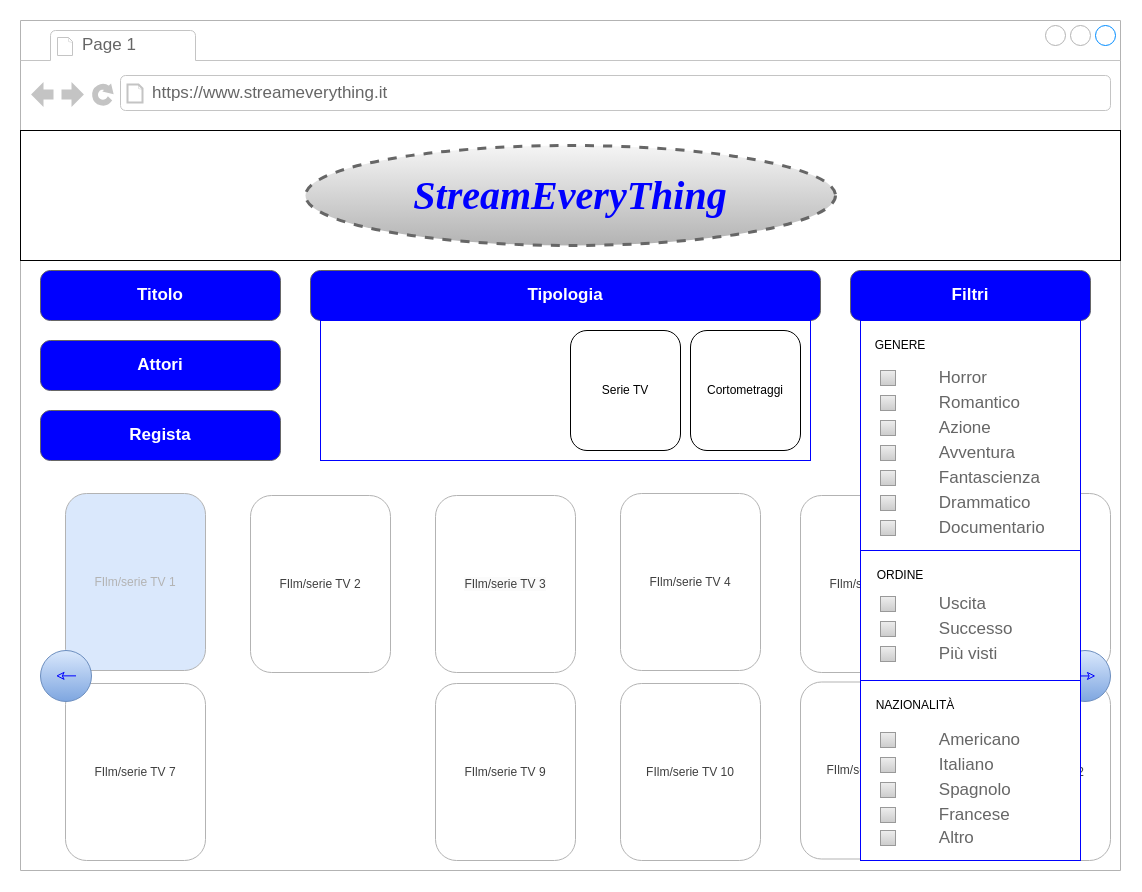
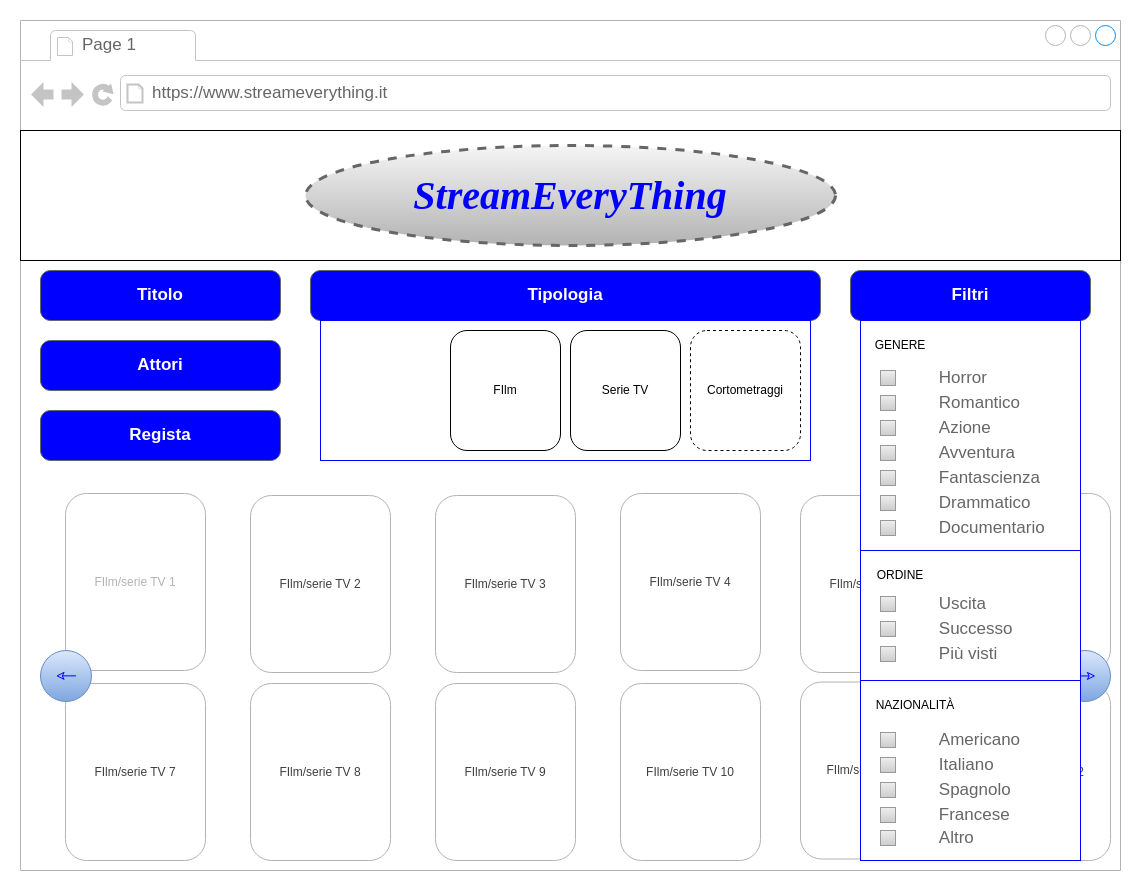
  <mxCell id="0" />
  <mxCell id="1" parent="0" />
  <mxCell id="2" value="" style="strokeWidth=1;shadow=0;dashed=0;align=center;html=1;shape=mxgraph.mockup.containers.browserWindow;rSize=0;strokeColor=#B3B3B3;strokeColor2=#008cff;strokeColor3=#c4c4c4;mainText=,;recursiveResize=0;gradientColor=none;" parent="1" vertex="1"><mxGeometry width="1100" height="850" as="geometry" x="20" y="20" /></mxCell>
  <mxCell id="3" value="&lt;span style=&quot;color: rgb(63, 63, 63);&quot;&gt;FIlm/serie TV 11&lt;/span&gt;" style="rounded=1;whiteSpace=wrap;html=1;fontColor=#B3B3B3;strokeColor=#B3B3B3;" parent="2" vertex="1"><mxGeometry x="780" y="661.5" width="140" height="177" as="geometry" /></mxCell>
  <mxCell id="4" value="&lt;span style=&quot;color: rgb(63, 63, 63);&quot;&gt;FIlm/serie TV 12&lt;/span&gt;" style="rounded=1;whiteSpace=wrap;html=1;fontColor=#B3B3B3;strokeColor=#B3B3B3;" parent="2" vertex="1"><mxGeometry x="950" y="663" width="140" height="177" as="geometry" /></mxCell>
  <mxCell id="5" value="&lt;span style=&quot;color: rgb(63, 63, 63);&quot;&gt;FIlm/serie TV 5&lt;/span&gt;" style="rounded=1;whiteSpace=wrap;html=1;fontColor=#B3B3B3;strokeColor=#B3B3B3;" parent="2" vertex="1"><mxGeometry x="780" y="475" width="140" height="177" as="geometry" /></mxCell>
  <mxCell id="6" value="&lt;span style=&quot;color: rgb(63, 63, 63);&quot;&gt;FIlm/serie TV 6&lt;/span&gt;" style="rounded=1;whiteSpace=wrap;html=1;fontColor=#B3B3B3;strokeColor=#B3B3B3;" parent="2" vertex="1"><mxGeometry x="950" y="473" width="140" height="177" as="geometry" /></mxCell>
  <mxCell id="7" value="" style="ellipse;whiteSpace=wrap;html=1;aspect=fixed;strokeColor=#6c8ebf;fillColor=#dae8fc;gradientColor=#7ea6e0;" parent="2" vertex="1"><mxGeometry x="1039" y="630" width="51" height="51" as="geometry" /></mxCell>
  <mxCell id="8" value="Page 1" style="strokeWidth=1;shadow=0;dashed=0;align=center;html=1;shape=mxgraph.mockup.containers.anchor;fontSize=17;fontColor=#666666;align=left;whiteSpace=wrap;" parent="2" vertex="1"><mxGeometry x="60" y="12" width="110" height="26" as="geometry" /></mxCell>
  <mxCell id="9" value="https://www.streameverything.it" style="strokeWidth=1;shadow=0;dashed=0;align=center;html=1;shape=mxgraph.mockup.containers.anchor;rSize=0;fontSize=17;fontColor=#666666;align=left;" parent="2" vertex="1"><mxGeometry x="130" y="60" width="250" height="26" as="geometry" /></mxCell>
  <mxCell id="10" value="Titolo" style="strokeWidth=1;shadow=0;dashed=0;align=center;html=1;shape=mxgraph.mockup.buttons.button;strokeColor=#666666;fontColor=#ffffff;mainText=;buttonStyle=round;fontSize=17;fontStyle=1;fillColor=#0000FF;whiteSpace=wrap;" parent="2" vertex="1"><mxGeometry x="20" y="250" width="240" height="50" as="geometry" /></mxCell>
  <mxCell id="11" value="Attori" style="strokeWidth=1;shadow=0;dashed=0;align=center;html=1;shape=mxgraph.mockup.buttons.button;strokeColor=#666666;fontColor=#ffffff;mainText=;buttonStyle=round;fontSize=17;fontStyle=1;fillColor=#0000FF;whiteSpace=wrap;" parent="2" vertex="1"><mxGeometry x="20" y="320" width="240" height="50" as="geometry" /></mxCell>
  <mxCell id="12" value="Regista" style="strokeWidth=1;shadow=0;dashed=0;align=center;html=1;shape=mxgraph.mockup.buttons.button;strokeColor=#666666;fontColor=#ffffff;mainText=;buttonStyle=round;fontSize=17;fontStyle=1;fillColor=#0000FF;whiteSpace=wrap;" parent="2" vertex="1"><mxGeometry x="20" y="390" width="240" height="50" as="geometry" /></mxCell>
  <mxCell id="13" value="Tipologia" style="strokeWidth=1;shadow=0;dashed=0;align=center;html=1;shape=mxgraph.mockup.buttons.button;strokeColor=#666666;fontColor=#ffffff;mainText=;buttonStyle=round;fontSize=17;fontStyle=1;fillColor=#0000FF;whiteSpace=wrap;" parent="2" vertex="1"><mxGeometry x="290" y="250" width="510" height="50" as="geometry" /></mxCell>
  <mxCell id="14" value="Filtri" style="strokeWidth=1;shadow=0;dashed=0;align=center;html=1;shape=mxgraph.mockup.buttons.button;strokeColor=#666666;fontColor=#ffffff;mainText=;buttonStyle=round;fontSize=17;fontStyle=1;fillColor=#0000FF;whiteSpace=wrap;" parent="2" vertex="1"><mxGeometry x="830" y="250" width="240" height="50" as="geometry" /></mxCell>
  <mxCell id="15" value="" style="rounded=0;whiteSpace=wrap;html=1;strokeColor=#0000FF;" parent="2" vertex="1"><mxGeometry x="300" y="300" width="490" height="140" as="geometry" /></mxCell>
  <mxCell id="16" value="" style="rounded=0;whiteSpace=wrap;html=1;strokeColor=#0000FF;" parent="2" vertex="1"><mxGeometry x="840" y="300" width="220" height="510" as="geometry" /></mxCell>
+ <mxCell id="17" value="FIlm" style="rounded=1;whiteSpace=wrap;html=1;" parent="2" vertex="1"><mxGeometry x="430" y="310" width="110" height="120" as="geometry" /></mxCell>
  <mxCell id="18" value="Serie TV" style="rounded=1;whiteSpace=wrap;html=1;" parent="2" vertex="1"><mxGeometry x="550" y="310" width="110" height="120" as="geometry" /></mxCell>
- <mxCell id="19" value="Cortometraggi" style="rounded=1;whiteSpace=wrap;html=1;" parent="2" vertex="1"><mxGeometry x="670" y="310" width="110" height="120" as="geometry" /></mxCell>
+ <mxCell id="19" value="Cortometraggi" style="rounded=1;whiteSpace=wrap;html=1;dashed=1;" parent="2" vertex="1"><mxGeometry x="670" y="310" width="110" height="120" as="geometry" /></mxCell>
  <mxCell id="20" value="" style="rounded=0;whiteSpace=wrap;html=1;strokeColor=#0000FF;" parent="2" vertex="1"><mxGeometry x="840" y="300" width="220" height="230" as="geometry" /></mxCell>
  <mxCell id="21" value="&lt;span style=&quot;white-space: pre;&quot;&gt;&#09;&lt;/span&gt;Horror" style="strokeWidth=1;shadow=0;dashed=0;align=center;html=1;shape=mxgraph.mockup.forms.rrect;rSize=0;fillColor=#eeeeee;strokeColor=#999999;gradientColor=#cccccc;align=left;spacingLeft=4;fontSize=17;fontColor=#666666;labelPosition=right;" parent="2" vertex="1"><mxGeometry x="860" y="350" width="15" height="15" as="geometry" /></mxCell>
  <mxCell id="22" value="&lt;span style=&quot;white-space: pre;&quot;&gt;&#09;&lt;/span&gt;Romantico" style="strokeWidth=1;shadow=0;dashed=0;align=center;html=1;shape=mxgraph.mockup.forms.rrect;rSize=0;fillColor=#eeeeee;strokeColor=#999999;gradientColor=#cccccc;align=left;spacingLeft=4;fontSize=17;fontColor=#666666;labelPosition=right;" parent="2" vertex="1"><mxGeometry x="860" y="375" width="15" height="15" as="geometry" /></mxCell>
  <mxCell id="23" value="&lt;span style=&quot;white-space: pre;&quot;&gt;&#09;&lt;/span&gt;Azione" style="strokeWidth=1;shadow=0;dashed=0;align=center;html=1;shape=mxgraph.mockup.forms.rrect;rSize=0;fillColor=#eeeeee;strokeColor=#999999;gradientColor=#cccccc;align=left;spacingLeft=4;fontSize=17;fontColor=#666666;labelPosition=right;" parent="2" vertex="1"><mxGeometry x="860" y="400" width="15" height="15" as="geometry" /></mxCell>
  <mxCell id="24" value="&lt;span style=&quot;white-space: pre;&quot;&gt;&#09;&lt;/span&gt;Avventura" style="strokeWidth=1;shadow=0;dashed=0;align=center;html=1;shape=mxgraph.mockup.forms.rrect;rSize=0;fillColor=#eeeeee;strokeColor=#999999;gradientColor=#cccccc;align=left;spacingLeft=4;fontSize=17;fontColor=#666666;labelPosition=right;" parent="2" vertex="1"><mxGeometry x="860" y="425" width="15" height="15" as="geometry" /></mxCell>
  <mxCell id="25" value="&lt;span style=&quot;white-space: pre;&quot;&gt;&#09;&lt;/span&gt;Fantascienza" style="strokeWidth=1;shadow=0;dashed=0;align=center;html=1;shape=mxgraph.mockup.forms.rrect;rSize=0;fillColor=#eeeeee;strokeColor=#999999;gradientColor=#cccccc;align=left;spacingLeft=4;fontSize=17;fontColor=#666666;labelPosition=right;" parent="2" vertex="1"><mxGeometry x="860" y="450" width="15" height="15" as="geometry" /></mxCell>
  <mxCell id="26" value="&lt;span style=&quot;white-space: pre;&quot;&gt;&#09;&lt;/span&gt;Drammatico" style="strokeWidth=1;shadow=0;dashed=0;align=center;html=1;shape=mxgraph.mockup.forms.rrect;rSize=0;fillColor=#eeeeee;strokeColor=#999999;gradientColor=#cccccc;align=left;spacingLeft=4;fontSize=17;fontColor=#666666;labelPosition=right;" parent="2" vertex="1"><mxGeometry x="860" y="475" width="15" height="15" as="geometry" /></mxCell>
  <mxCell id="27" value="GENERE" style="text;html=1;align=center;verticalAlign=middle;whiteSpace=wrap;rounded=0;" parent="2" vertex="1"><mxGeometry x="850" y="310" width="60" height="30" as="geometry" /></mxCell>
  <mxCell id="28" value="&lt;span style=&quot;white-space: pre;&quot;&gt;&#09;&lt;/span&gt;Documentario" style="strokeWidth=1;shadow=0;dashed=0;align=center;html=1;shape=mxgraph.mockup.forms.rrect;rSize=0;fillColor=#eeeeee;strokeColor=#999999;gradientColor=#cccccc;align=left;spacingLeft=4;fontSize=17;fontColor=#666666;labelPosition=right;" parent="2" vertex="1"><mxGeometry x="860" y="500" width="15" height="15" as="geometry" /></mxCell>
  <mxCell id="29" value="&lt;span style=&quot;white-space: pre;&quot;&gt;&#09;&lt;/span&gt;Uscita" style="strokeWidth=1;shadow=0;dashed=0;align=center;html=1;shape=mxgraph.mockup.forms.rrect;rSize=0;fillColor=#eeeeee;strokeColor=#999999;gradientColor=#cccccc;align=left;spacingLeft=4;fontSize=17;fontColor=#666666;labelPosition=right;" parent="2" vertex="1"><mxGeometry x="860" y="576" width="15" height="15" as="geometry" /></mxCell>
  <mxCell id="30" value="" style="rounded=0;whiteSpace=wrap;html=1;strokeColor=#0000FF;" parent="2" vertex="1"><mxGeometry x="840" y="660" width="220" height="180" as="geometry" /></mxCell>
  <mxCell id="31" value="&lt;span style=&quot;white-space: pre;&quot;&gt;&#09;&lt;/span&gt;Successo" style="strokeWidth=1;shadow=0;dashed=0;align=center;html=1;shape=mxgraph.mockup.forms.rrect;rSize=0;fillColor=#eeeeee;strokeColor=#999999;gradientColor=#cccccc;align=left;spacingLeft=4;fontSize=17;fontColor=#666666;labelPosition=right;" parent="2" vertex="1"><mxGeometry x="860" y="601" width="15" height="15" as="geometry" /></mxCell>
  <mxCell id="32" value="&lt;span style=&quot;white-space: pre;&quot;&gt;&#09;&lt;/span&gt;Più visti" style="strokeWidth=1;shadow=0;dashed=0;align=center;html=1;shape=mxgraph.mockup.forms.rrect;rSize=0;fillColor=#eeeeee;strokeColor=#999999;gradientColor=#cccccc;align=left;spacingLeft=4;fontSize=17;fontColor=#666666;labelPosition=right;" parent="2" vertex="1"><mxGeometry x="860" y="626" width="15" height="15" as="geometry" /></mxCell>
  <mxCell id="33" value="&lt;span style=&quot;white-space: pre;&quot;&gt;&#09;&lt;/span&gt;Americano" style="strokeWidth=1;shadow=0;dashed=0;align=center;html=1;shape=mxgraph.mockup.forms.rrect;rSize=0;fillColor=#eeeeee;strokeColor=#999999;gradientColor=#cccccc;align=left;spacingLeft=4;fontSize=17;fontColor=#666666;labelPosition=right;" parent="2" vertex="1"><mxGeometry x="860" y="712" width="15" height="15" as="geometry" /></mxCell>
  <mxCell id="34" value="&lt;span style=&quot;white-space: pre;&quot;&gt;&#09;&lt;/span&gt;Italiano" style="strokeWidth=1;shadow=0;dashed=0;align=center;html=1;shape=mxgraph.mockup.forms.rrect;rSize=0;fillColor=#eeeeee;strokeColor=#999999;gradientColor=#cccccc;align=left;spacingLeft=4;fontSize=17;fontColor=#666666;labelPosition=right;" parent="2" vertex="1"><mxGeometry x="860" y="737" width="15" height="15" as="geometry" /></mxCell>
  <mxCell id="35" value="&lt;span style=&quot;white-space: pre;&quot;&gt;&#09;&lt;/span&gt;Spagnolo" style="strokeWidth=1;shadow=0;dashed=0;align=center;html=1;shape=mxgraph.mockup.forms.rrect;rSize=0;fillColor=#eeeeee;strokeColor=#999999;gradientColor=#cccccc;align=left;spacingLeft=4;fontSize=17;fontColor=#666666;labelPosition=right;" parent="2" vertex="1"><mxGeometry x="860" y="762" width="15" height="15" as="geometry" /></mxCell>
  <mxCell id="36" value="&lt;span style=&quot;white-space: pre;&quot;&gt;&#09;&lt;/span&gt;Francese" style="strokeWidth=1;shadow=0;dashed=0;align=center;html=1;shape=mxgraph.mockup.forms.rrect;rSize=0;fillColor=#eeeeee;strokeColor=#999999;gradientColor=#cccccc;align=left;spacingLeft=4;fontSize=17;fontColor=#666666;labelPosition=right;" parent="2" vertex="1"><mxGeometry x="860" y="787" width="15" height="15" as="geometry" /></mxCell>
  <mxCell id="37" value="ORDINE" style="text;html=1;align=center;verticalAlign=middle;whiteSpace=wrap;rounded=0;" parent="2" vertex="1"><mxGeometry x="850" y="540" width="60" height="30" as="geometry" /></mxCell>
  <mxCell id="38" value="NAZIONALITÀ" style="text;html=1;align=center;verticalAlign=middle;whiteSpace=wrap;rounded=0;" parent="2" vertex="1"><mxGeometry x="850" y="670" width="90" height="30" as="geometry" /></mxCell>
  <mxCell id="39" value="&lt;span style=&quot;white-space: pre;&quot;&gt;&#09;&lt;/span&gt;Altro" style="strokeWidth=1;shadow=0;dashed=0;align=center;html=1;shape=mxgraph.mockup.forms.rrect;rSize=0;fillColor=#eeeeee;strokeColor=#999999;gradientColor=#cccccc;align=left;spacingLeft=4;fontSize=17;fontColor=#666666;labelPosition=right;" parent="2" vertex="1"><mxGeometry x="860" y="810" width="15" height="15" as="geometry" /></mxCell>
- <mxCell id="40" value="&lt;font&gt;FIlm/serie TV 1&lt;/font&gt;" style="rounded=1;whiteSpace=wrap;html=1;fontColor=#B3B3B3;strokeColor=#B3B3B3;fillColor=#dae8fc;" parent="2" vertex="1"><mxGeometry x="45" y="473" width="140" height="177" as="geometry" /></mxCell>
+ <mxCell id="40" value="&lt;font&gt;FIlm/serie TV 1&lt;/font&gt;" style="rounded=1;whiteSpace=wrap;html=1;fontColor=#B3B3B3;strokeColor=#B3B3B3;" parent="2" vertex="1"><mxGeometry x="45" y="473" width="140" height="177" as="geometry" /></mxCell>
  <mxCell id="41" value="&lt;span style=&quot;color: rgb(63, 63, 63);&quot;&gt;FIlm/serie TV 2&lt;/span&gt;" style="rounded=1;whiteSpace=wrap;html=1;fontColor=#B3B3B3;strokeColor=#B3B3B3;" parent="2" vertex="1"><mxGeometry x="230" y="475" width="140" height="177" as="geometry" /></mxCell>
  <mxCell id="42" value="&lt;br&gt;&lt;span style=&quot;color: rgb(63, 63, 63); font-family: Helvetica; font-size: 12px; font-style: normal; font-variant-ligatures: normal; font-variant-caps: normal; font-weight: 400; letter-spacing: normal; orphans: 2; text-align: center; text-indent: 0px; text-transform: none; widows: 2; word-spacing: 0px; -webkit-text-stroke-width: 0px; white-space: normal; background-color: rgb(251, 251, 251); text-decoration-thickness: initial; text-decoration-style: initial; text-decoration-color: initial; float: none; display: inline !important;&quot;&gt;FIlm/serie TV 3&lt;/span&gt;&lt;br&gt;&lt;div&gt;&lt;span style=&quot;color: rgb(63, 63, 63); font-family: Helvetica; font-size: 12px; font-style: normal; font-variant-ligatures: normal; font-variant-caps: normal; font-weight: 400; letter-spacing: normal; orphans: 2; text-align: center; text-indent: 0px; text-transform: none; widows: 2; word-spacing: 0px; -webkit-text-stroke-width: 0px; white-space: normal; background-color: rgb(251, 251, 251); text-decoration-thickness: initial; text-decoration-style: initial; text-decoration-color: initial; float: none; display: inline !important;&quot;&gt;&lt;br&gt;&lt;/span&gt;&lt;/div&gt;" style="rounded=1;whiteSpace=wrap;html=1;fontColor=#B3B3B3;strokeColor=#B3B3B3;" parent="2" vertex="1"><mxGeometry x="415" y="475" width="140" height="177" as="geometry" /></mxCell>
  <mxCell id="43" value="" style="endArrow=classic;html=1;endFill=0;strokeColor=#0000FF;exitX=1.002;exitY=0.697;exitDx=0;exitDy=0;exitPerimeter=0;" parent="2" source="16" edge="1"><mxGeometry width="50" height="50" relative="1" as="geometry"><mxPoint x="1055" y="655.43" as="sourcePoint" /><mxPoint x="1075" y="655.43" as="targetPoint" /></mxGeometry></mxCell>
  <mxCell id="44" value="&lt;span style=&quot;color: rgb(63, 63, 63);&quot;&gt;FIlm/serie TV 4&lt;/span&gt;" style="rounded=1;whiteSpace=wrap;html=1;fontColor=#B3B3B3;strokeColor=#B3B3B3;" parent="2" vertex="1"><mxGeometry x="600" y="473" width="140" height="177" as="geometry" /></mxCell>
  <mxCell id="45" value="&lt;span style=&quot;color: rgb(63, 63, 63);&quot;&gt;FIlm/serie TV 7&lt;/span&gt;" style="rounded=1;whiteSpace=wrap;html=1;fontColor=#B3B3B3;strokeColor=#B3B3B3;" parent="2" vertex="1"><mxGeometry x="45" y="663" width="140" height="177" as="geometry" /></mxCell>
+ <mxCell id="46" value="&lt;span style=&quot;color: rgb(63, 63, 63);&quot;&gt;FIlm/serie TV 8&lt;/span&gt;" style="rounded=1;whiteSpace=wrap;html=1;fontColor=#B3B3B3;strokeColor=#B3B3B3;" parent="2" vertex="1"><mxGeometry x="230" y="663" width="140" height="177" as="geometry" /></mxCell>
  <mxCell id="47" value="&lt;span style=&quot;color: rgb(63, 63, 63);&quot;&gt;FIlm/serie TV 9&lt;/span&gt;" style="rounded=1;whiteSpace=wrap;html=1;fontColor=#B3B3B3;strokeColor=#B3B3B3;" parent="2" vertex="1"><mxGeometry x="415" y="663" width="140" height="177" as="geometry" /></mxCell>
  <mxCell id="48" value="&lt;span style=&quot;color: rgb(63, 63, 63);&quot;&gt;FIlm/serie TV 10&lt;/span&gt;" style="rounded=1;whiteSpace=wrap;html=1;fontColor=#B3B3B3;strokeColor=#B3B3B3;" parent="2" vertex="1"><mxGeometry x="600" y="663" width="140" height="177" as="geometry" /></mxCell>
  <mxCell id="49" value="" style="ellipse;whiteSpace=wrap;html=1;aspect=fixed;strokeColor=#6c8ebf;fillColor=#dae8fc;gradientColor=#7ea6e0;" parent="2" vertex="1"><mxGeometry x="20" y="630" width="51" height="51" as="geometry" /></mxCell>
  <mxCell id="50" value="" style="endArrow=classic;html=1;endFill=0;strokeWidth=1;jumpSize=6;strokeColor=#0000FF;" parent="2" edge="1"><mxGeometry width="50" height="50" relative="1" as="geometry"><mxPoint x="55.5" y="655.36" as="sourcePoint" /><mxPoint x="35.5" y="655.36" as="targetPoint" /></mxGeometry></mxCell>
  <mxCell id="51" value="" style="rounded=0;whiteSpace=wrap;html=1;fontStyle=0" parent="1" vertex="1"><mxGeometry y="130" width="1100" height="130" as="geometry" x="20" /></mxCell>
  <mxCell id="52" value="&lt;h1&gt;&lt;font style=&quot;font-size: 40px; color: rgb(0, 0, 255);&quot;&gt;StreamEveryThing&lt;/font&gt;&lt;/h1&gt;" style="ellipse;whiteSpace=wrap;html=1;dashed=1;strokeWidth=3;strokeColor=#666666;fontFamily=Verdana;fontStyle=2;fillColor=#f5f5f5;gradientColor=#b3b3b3;" parent="1" vertex="1"><mxGeometry x="305" y="145" width="530" height="100" as="geometry" /></mxCell>
